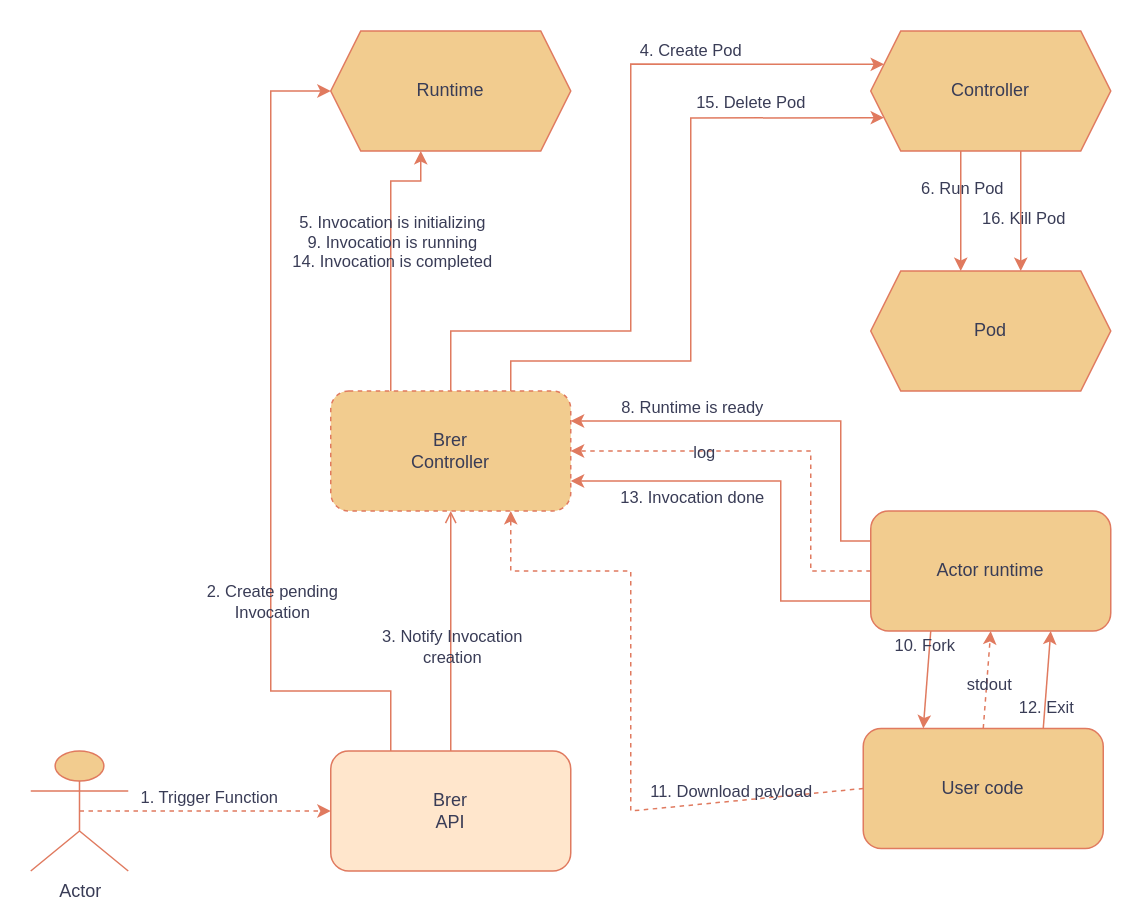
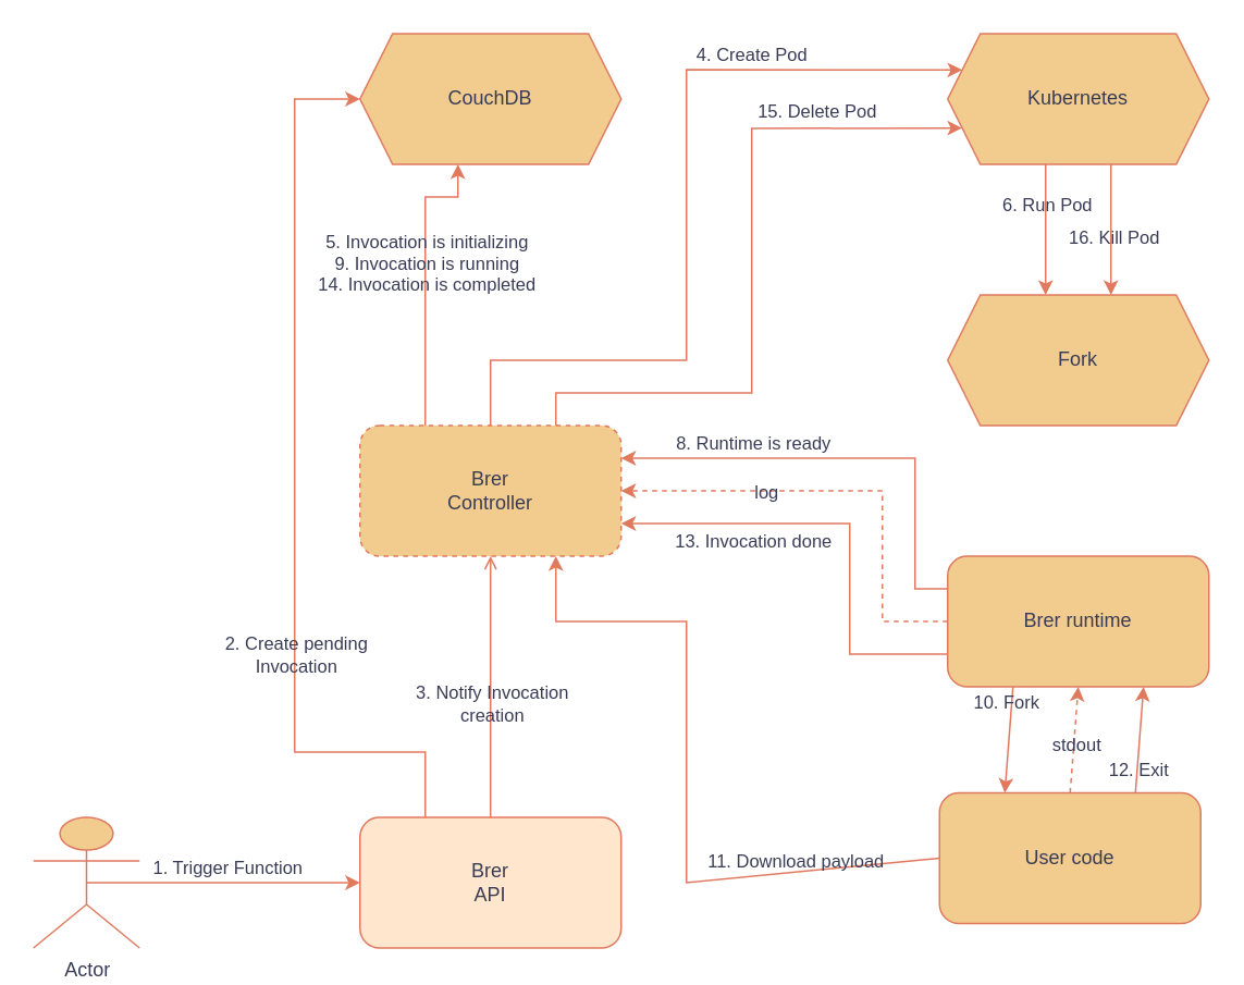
  <mxCell id="0" />
  <mxCell id="1" parent="0" />
  <mxCell id="2" value="Brer&lt;br&gt;Controller" style="rounded=1;whiteSpace=wrap;html=1;verticalAlign=middle;align=center;labelBackgroundColor=none;fillColor=#F2CC8F;strokeColor=#E07A5F;fontColor=#393C56;dashed=1;" parent="1" vertex="1"><mxGeometry x="220" y="260" width="160" height="80" as="geometry" /></mxCell>
- <mxCell id="3" value="Runtime" style="shape=hexagon;perimeter=hexagonPerimeter2;whiteSpace=wrap;html=1;fixedSize=1;labelBackgroundColor=none;fillColor=#F2CC8F;strokeColor=#E07A5F;fontColor=#393C56;" parent="1" vertex="1"><mxGeometry x="220" y="20" width="160" height="80" as="geometry" /></mxCell>
+ <mxCell id="3" value="CouchDB" style="shape=hexagon;perimeter=hexagonPerimeter2;whiteSpace=wrap;html=1;fixedSize=1;labelBackgroundColor=none;fillColor=#F2CC8F;strokeColor=#E07A5F;fontColor=#393C56;" parent="1" vertex="1"><mxGeometry x="220" y="20" width="160" height="80" as="geometry" /></mxCell>
  <mxCell id="4" value="&lt;div&gt;Brer&lt;/div&gt;&lt;div&gt;API&lt;br&gt;&lt;/div&gt;" style="rounded=1;whiteSpace=wrap;html=1;verticalAlign=middle;align=center;labelBackgroundColor=none;fillColor=#ffe6cc;strokeColor=#E07A5F;fontColor=#393C56;" parent="1" vertex="1"><mxGeometry x="220" y="500" width="160" height="80" as="geometry" /></mxCell>
- <mxCell id="5" value="Controller" style="shape=hexagon;perimeter=hexagonPerimeter2;whiteSpace=wrap;html=1;fixedSize=1;labelBackgroundColor=none;fillColor=#F2CC8F;strokeColor=#E07A5F;fontColor=#393C56;" parent="1" vertex="1"><mxGeometry x="580" y="20" width="160" height="80" as="geometry" /></mxCell>
+ <mxCell id="5" value="Kubernetes" style="shape=hexagon;perimeter=hexagonPerimeter2;whiteSpace=wrap;html=1;fixedSize=1;labelBackgroundColor=none;fillColor=#F2CC8F;strokeColor=#E07A5F;fontColor=#393C56;" parent="1" vertex="1"><mxGeometry x="580" y="20" width="160" height="80" as="geometry" /></mxCell>
  <mxCell id="6" value="Actor" style="shape=umlActor;verticalLabelPosition=bottom;verticalAlign=top;html=1;outlineConnect=0;labelBackgroundColor=none;fillColor=#F2CC8F;strokeColor=#E07A5F;fontColor=#393C56;" parent="1" vertex="1"><mxGeometry x="20" y="500" width="65" height="80" as="geometry" /></mxCell>
- <mxCell id="7" value="" style="endArrow=classic;html=1;rounded=0;exitX=0.5;exitY=0.5;exitDx=0;exitDy=0;exitPerimeter=0;entryX=0;entryY=0.5;entryDx=0;entryDy=0;labelBackgroundColor=none;fontColor=default;strokeColor=#E07A5F;dashed=1;" parent="1" source="6" target="4" edge="1"><mxGeometry width="50" height="50" relative="1" as="geometry"><mxPoint x="380" y="340" as="sourcePoint" /><mxPoint x="430" y="290" as="targetPoint" /></mxGeometry></mxCell>
+ <mxCell id="7" value="" style="endArrow=classic;html=1;rounded=0;exitX=0.5;exitY=0.5;exitDx=0;exitDy=0;exitPerimeter=0;entryX=0;entryY=0.5;entryDx=0;entryDy=0;labelBackgroundColor=none;fontColor=default;strokeColor=#E07A5F;" parent="1" source="6" target="4" edge="1"><mxGeometry width="50" height="50" relative="1" as="geometry"><mxPoint x="380" y="340" as="sourcePoint" /><mxPoint x="430" y="290" as="targetPoint" /></mxGeometry></mxCell>
  <mxCell id="8" value="1. Trigger Function" style="edgeLabel;html=1;align=center;verticalAlign=middle;resizable=0;points=[];labelBackgroundColor=none;fontColor=#393C56;" parent="7" vertex="1" connectable="0"><mxGeometry x="-0.411" y="2" relative="1" as="geometry"><mxPoint x="37" y="-8" as="offset" /></mxGeometry></mxCell>
  <mxCell id="9" value="" style="endArrow=classic;html=1;rounded=0;entryX=0;entryY=0.5;entryDx=0;entryDy=0;exitX=0.25;exitY=0;exitDx=0;exitDy=0;labelBackgroundColor=none;fontColor=default;strokeColor=#E07A5F;" parent="1" source="4" target="3" edge="1"><mxGeometry width="50" height="50" relative="1" as="geometry"><mxPoint x="130" y="200" as="sourcePoint" /><mxPoint x="180" y="150" as="targetPoint" /><Array as="points"><mxPoint x="260" y="460" /><mxPoint x="180" y="460" /><mxPoint x="180" y="60" /></Array></mxGeometry></mxCell>
  <mxCell id="10" value="&lt;div&gt;2. Create pending&lt;/div&gt;&lt;div&gt;Invocation&lt;/div&gt;" style="edgeLabel;html=1;align=center;verticalAlign=middle;resizable=0;points=[];labelBackgroundColor=none;fontColor=#393C56;" parent="9" vertex="1" connectable="0"><mxGeometry x="-0.374" y="-2" relative="1" as="geometry"><mxPoint x="-2" y="-5" as="offset" /></mxGeometry></mxCell>
  <mxCell id="11" value="" style="endArrow=open;html=1;rounded=0;exitX=0.5;exitY=0;exitDx=0;exitDy=0;entryX=0.5;entryY=1;entryDx=0;entryDy=0;labelBackgroundColor=none;fontColor=default;strokeColor=#E07A5F;" parent="1" source="4" target="2" edge="1"><mxGeometry width="50" height="50" relative="1" as="geometry"><mxPoint x="460" y="370" as="sourcePoint" /><mxPoint x="510" y="320" as="targetPoint" /><Array as="points" /></mxGeometry></mxCell>
  <mxCell id="12" value="&lt;div&gt;3. Notify Invocation&lt;/div&gt;&lt;div&gt;creation&lt;/div&gt;" style="edgeLabel;html=1;align=center;verticalAlign=middle;resizable=0;points=[];labelBackgroundColor=none;fontColor=#393C56;" parent="11" vertex="1" connectable="0"><mxGeometry x="-0.667" y="3" relative="1" as="geometry"><mxPoint x="3" y="-43" as="offset" /></mxGeometry></mxCell>
  <mxCell id="13" value="" style="endArrow=classic;html=1;rounded=0;exitX=0.25;exitY=0;exitDx=0;exitDy=0;entryX=0.375;entryY=1;entryDx=0;entryDy=0;labelBackgroundColor=none;fontColor=default;strokeColor=#E07A5F;" parent="1" source="2" target="3" edge="1"><mxGeometry width="50" height="50" relative="1" as="geometry"><mxPoint x="500" y="180" as="sourcePoint" /><mxPoint x="550" y="130" as="targetPoint" /><Array as="points"><mxPoint x="260" y="120" /><mxPoint x="280" y="120" /></Array></mxGeometry></mxCell>
  <mxCell id="14" value="&lt;div&gt;5. Invocation is initializing&lt;br&gt;9. Invocation is running&lt;/div&gt;&lt;div&gt;14. Invocation is completed&lt;br&gt;&lt;/div&gt;" style="edgeLabel;html=1;align=center;verticalAlign=middle;resizable=0;points=[];labelBackgroundColor=none;fontColor=#393C56;" parent="13" vertex="1" connectable="0"><mxGeometry x="0.035" relative="1" as="geometry"><mxPoint y="-7" as="offset" /></mxGeometry></mxCell>
  <mxCell id="15" value="" style="endArrow=classic;html=1;rounded=0;exitX=0.5;exitY=0;exitDx=0;exitDy=0;entryX=0;entryY=0.25;entryDx=0;entryDy=0;labelBackgroundColor=none;fontColor=default;strokeColor=#E07A5F;" parent="1" source="2" target="5" edge="1"><mxGeometry width="50" height="50" relative="1" as="geometry"><mxPoint x="720" y="200" as="sourcePoint" /><mxPoint x="770" y="150" as="targetPoint" /><Array as="points"><mxPoint x="300" y="220" /><mxPoint x="420" y="220" /><mxPoint x="420" y="42" /></Array></mxGeometry></mxCell>
  <mxCell id="16" value="4. Create Pod" style="edgeLabel;html=1;align=center;verticalAlign=middle;resizable=0;points=[];labelBackgroundColor=none;fontColor=#393C56;" parent="15" vertex="1" connectable="0"><mxGeometry x="0.7" y="-1" relative="1" as="geometry"><mxPoint x="-53" y="-11" as="offset" /></mxGeometry></mxCell>
  <mxCell id="17" value="" style="endArrow=classic;html=1;rounded=0;exitX=0.375;exitY=1;exitDx=0;exitDy=0;entryX=0.375;entryY=0;entryDx=0;entryDy=0;labelBackgroundColor=none;fontColor=default;strokeColor=#E07A5F;" parent="1" source="5" target="33" edge="1"><mxGeometry width="50" height="50" relative="1" as="geometry"><mxPoint x="700" y="340" as="sourcePoint" /><mxPoint x="660" y="180" as="targetPoint" /></mxGeometry></mxCell>
  <mxCell id="18" value="6. Run Pod" style="edgeLabel;html=1;align=center;verticalAlign=middle;resizable=0;points=[];labelBackgroundColor=none;fontColor=#393C56;" parent="17" vertex="1" connectable="0"><mxGeometry x="-0.275" y="2" relative="1" as="geometry"><mxPoint x="-2" y="-5" as="offset" /></mxGeometry></mxCell>
  <mxCell id="19" value="" style="endArrow=classic;html=1;rounded=0;exitX=0;exitY=0.25;exitDx=0;exitDy=0;entryX=1;entryY=0.25;entryDx=0;entryDy=0;labelBackgroundColor=none;fontColor=default;strokeColor=#E07A5F;" parent="1" source="23" target="2" edge="1"><mxGeometry width="50" height="50" relative="1" as="geometry"><mxPoint x="580" y="470" as="sourcePoint" /><mxPoint x="630" y="420" as="targetPoint" /><Array as="points"><mxPoint x="560" y="360" /><mxPoint x="560" y="280" /></Array></mxGeometry></mxCell>
  <mxCell id="20" value="&lt;div&gt;8. Runtime is ready&lt;br&gt;&lt;/div&gt;" style="edgeLabel;html=1;align=center;verticalAlign=middle;resizable=0;points=[];labelBackgroundColor=none;fontColor=#393C56;" parent="19" vertex="1" connectable="0"><mxGeometry x="0.575" relative="1" as="geometry"><mxPoint x="21" y="-10" as="offset" /></mxGeometry></mxCell>
  <mxCell id="21" value="" style="endArrow=classic;html=1;rounded=0;exitX=0;exitY=0.75;exitDx=0;exitDy=0;entryX=1;entryY=0.75;entryDx=0;entryDy=0;labelBackgroundColor=none;fontColor=default;strokeColor=#E07A5F;" parent="1" source="23" target="2" edge="1"><mxGeometry width="50" height="50" relative="1" as="geometry"><mxPoint x="510" y="460" as="sourcePoint" /><mxPoint x="560" y="410" as="targetPoint" /><Array as="points"><mxPoint x="520" y="400" /><mxPoint x="520" y="320" /></Array></mxGeometry></mxCell>
  <mxCell id="22" value="13. Invocation done" style="edgeLabel;html=1;align=center;verticalAlign=middle;resizable=0;points=[];labelBackgroundColor=none;fontColor=#393C56;" parent="21" vertex="1" connectable="0"><mxGeometry x="0.45" y="-2" relative="1" as="geometry"><mxPoint x="3" y="12" as="offset" /></mxGeometry></mxCell>
- <mxCell id="23" value="Actor runtime" style="rounded=1;whiteSpace=wrap;html=1;verticalAlign=middle;align=center;labelBackgroundColor=none;fillColor=#F2CC8F;strokeColor=#E07A5F;fontColor=#393C56;" parent="1" vertex="1"><mxGeometry x="580" y="340" width="160" height="80" as="geometry" /></mxCell>
+ <mxCell id="23" value="Brer runtime" style="rounded=1;whiteSpace=wrap;html=1;verticalAlign=middle;align=center;labelBackgroundColor=none;fillColor=#F2CC8F;strokeColor=#E07A5F;fontColor=#393C56;" parent="1" vertex="1"><mxGeometry x="580" y="340" width="160" height="80" as="geometry" /></mxCell>
  <mxCell id="24" value="User code" style="rounded=1;whiteSpace=wrap;html=1;verticalAlign=middle;align=center;labelBackgroundColor=none;fillColor=#F2CC8F;strokeColor=#E07A5F;fontColor=#393C56;" parent="1" vertex="1"><mxGeometry x="575" y="485" width="160" height="80" as="geometry" /></mxCell>
  <mxCell id="25" value="" style="endArrow=classic;html=1;rounded=0;exitX=0.25;exitY=1;exitDx=0;exitDy=0;entryX=0.25;entryY=0;entryDx=0;entryDy=0;labelBackgroundColor=none;fontColor=default;strokeColor=#E07A5F;" parent="1" source="23" target="24" edge="1"><mxGeometry width="50" height="50" relative="1" as="geometry"><mxPoint x="860" y="440" as="sourcePoint" /><mxPoint x="860" y="520" as="targetPoint" /></mxGeometry></mxCell>
  <mxCell id="26" value="10. Fork" style="edgeLabel;html=1;align=center;verticalAlign=middle;resizable=0;points=[];labelBackgroundColor=none;fontColor=#393C56;" parent="25" vertex="1" connectable="0"><mxGeometry x="0.35" y="-1" relative="1" as="geometry"><mxPoint y="-34" as="offset" /></mxGeometry></mxCell>
  <mxCell id="27" value="" style="endArrow=classic;html=1;rounded=0;exitX=0.5;exitY=0;exitDx=0;exitDy=0;entryX=0.5;entryY=1;entryDx=0;entryDy=0;dashed=1;labelBackgroundColor=none;fontColor=default;strokeColor=#E07A5F;" parent="1" source="24" target="23" edge="1"><mxGeometry width="50" height="50" relative="1" as="geometry"><mxPoint x="630" y="430" as="sourcePoint" /><mxPoint x="630" y="510" as="targetPoint" /><Array as="points" /></mxGeometry></mxCell>
  <mxCell id="28" value="stdout" style="edgeLabel;html=1;align=center;verticalAlign=middle;resizable=0;points=[];labelBackgroundColor=none;fontColor=#393C56;" parent="27" vertex="1" connectable="0"><mxGeometry x="0.35" y="1" relative="1" as="geometry"><mxPoint x="1" y="14" as="offset" /></mxGeometry></mxCell>
  <mxCell id="29" value="" style="endArrow=classic;html=1;rounded=0;exitX=0;exitY=0.5;exitDx=0;exitDy=0;entryX=1;entryY=0.5;entryDx=0;entryDy=0;dashed=1;labelBackgroundColor=none;fontColor=default;strokeColor=#E07A5F;" parent="1" source="23" target="2" edge="1"><mxGeometry width="50" height="50" relative="1" as="geometry"><mxPoint x="500" y="570" as="sourcePoint" /><mxPoint x="500" y="650" as="targetPoint" /><Array as="points"><mxPoint x="540" y="380" /><mxPoint x="540" y="300" /></Array></mxGeometry></mxCell>
  <mxCell id="30" value="log" style="edgeLabel;html=1;align=center;verticalAlign=middle;resizable=0;points=[];labelBackgroundColor=none;fontColor=#393C56;" parent="29" vertex="1" connectable="0"><mxGeometry x="0.093" y="3" relative="1" as="geometry"><mxPoint x="-39" y="-3" as="offset" /></mxGeometry></mxCell>
  <mxCell id="31" value="" style="endArrow=classic;html=1;rounded=0;exitX=0.75;exitY=0;exitDx=0;exitDy=0;entryX=0.75;entryY=1;entryDx=0;entryDy=0;labelBackgroundColor=none;fontColor=default;strokeColor=#E07A5F;" parent="1" source="24" target="23" edge="1"><mxGeometry width="50" height="50" relative="1" as="geometry"><mxPoint x="630" y="430" as="sourcePoint" /><mxPoint x="630" y="510" as="targetPoint" /></mxGeometry></mxCell>
  <mxCell id="32" value="12. Exit" style="edgeLabel;html=1;align=center;verticalAlign=middle;resizable=0;points=[];labelBackgroundColor=none;fontColor=#393C56;" parent="31" vertex="1" connectable="0"><mxGeometry x="-0.35" y="-1" relative="1" as="geometry"><mxPoint x="-1" y="6" as="offset" /></mxGeometry></mxCell>
- <mxCell id="33" value="Pod" style="shape=hexagon;perimeter=hexagonPerimeter2;whiteSpace=wrap;html=1;fixedSize=1;labelBackgroundColor=none;fillColor=#F2CC8F;strokeColor=#E07A5F;fontColor=#393C56;" parent="1" vertex="1"><mxGeometry x="580" y="180" width="160" height="80" as="geometry" /></mxCell>
- <mxCell id="34" value="" style="endArrow=classic;html=1;rounded=0;exitX=0;exitY=0.5;exitDx=0;exitDy=0;entryX=0.75;entryY=1;entryDx=0;entryDy=0;labelBackgroundColor=none;fontColor=default;strokeColor=#E07A5F;dashed=1;" parent="1" source="24" target="2" edge="1"><mxGeometry width="50" height="50" relative="1" as="geometry"><mxPoint x="470" y="570" as="sourcePoint" /><mxPoint x="470" y="490" as="targetPoint" /><Array as="points"><mxPoint x="420" y="540" /><mxPoint x="420" y="380" /><mxPoint x="340" y="380" /></Array></mxGeometry></mxCell>
+ <mxCell id="33" value="Fork" style="shape=hexagon;perimeter=hexagonPerimeter2;whiteSpace=wrap;html=1;fixedSize=1;labelBackgroundColor=none;fillColor=#F2CC8F;strokeColor=#E07A5F;fontColor=#393C56;" parent="1" vertex="1"><mxGeometry x="580" y="180" width="160" height="80" as="geometry" /></mxCell>
+ <mxCell id="34" value="" style="endArrow=classic;html=1;rounded=0;exitX=0;exitY=0.5;exitDx=0;exitDy=0;entryX=0.75;entryY=1;entryDx=0;entryDy=0;labelBackgroundColor=none;fontColor=default;strokeColor=#E07A5F;" parent="1" source="24" target="2" edge="1"><mxGeometry width="50" height="50" relative="1" as="geometry"><mxPoint x="470" y="570" as="sourcePoint" /><mxPoint x="470" y="490" as="targetPoint" /><Array as="points"><mxPoint x="420" y="540" /><mxPoint x="420" y="380" /><mxPoint x="340" y="380" /></Array></mxGeometry></mxCell>
  <mxCell id="35" value="11. Download payload" style="edgeLabel;html=1;align=center;verticalAlign=middle;resizable=0;points=[];labelBackgroundColor=none;fontColor=#393C56;" parent="34" vertex="1" connectable="0"><mxGeometry x="-0.464" relative="1" as="geometry"><mxPoint x="28" y="-10" as="offset" /></mxGeometry></mxCell>
  <mxCell id="36" value="" style="endArrow=classic;html=1;rounded=0;exitX=0.75;exitY=0;exitDx=0;exitDy=0;entryX=0;entryY=0.75;entryDx=0;entryDy=0;labelBackgroundColor=none;fontColor=default;strokeColor=#E07A5F;" edge="1" parent="1" source="2" target="5"><mxGeometry width="50" height="50" relative="1" as="geometry"><mxPoint x="310" y="270" as="sourcePoint" /><mxPoint x="599" y="52" as="targetPoint" /><Array as="points"><mxPoint x="340" y="240" /><mxPoint x="460" y="240" /><mxPoint x="460" y="78" /></Array></mxGeometry></mxCell>
  <mxCell id="37" value="15. Delete Pod" style="edgeLabel;html=1;align=center;verticalAlign=middle;resizable=0;points=[];labelBackgroundColor=none;fontColor=#393C56;" vertex="1" connectable="0" parent="36"><mxGeometry x="0.7" y="-1" relative="1" as="geometry"><mxPoint x="-25" y="-11" as="offset" /></mxGeometry></mxCell>
  <mxCell id="38" value="" style="endArrow=classic;html=1;rounded=0;exitX=0.625;exitY=1;exitDx=0;exitDy=0;entryX=0.625;entryY=0;entryDx=0;entryDy=0;labelBackgroundColor=none;fontColor=default;strokeColor=#E07A5F;" edge="1" parent="1" source="5" target="33"><mxGeometry width="50" height="50" relative="1" as="geometry"><mxPoint x="650" y="110" as="sourcePoint" /><mxPoint x="650" y="150" as="targetPoint" /></mxGeometry></mxCell>
  <mxCell id="39" value="16. Kill Pod" style="edgeLabel;html=1;align=center;verticalAlign=middle;resizable=0;points=[];labelBackgroundColor=none;fontColor=#393C56;" vertex="1" connectable="0" parent="38"><mxGeometry x="-0.275" y="2" relative="1" as="geometry"><mxPoint x="-1" y="15" as="offset" /></mxGeometry></mxCell>
